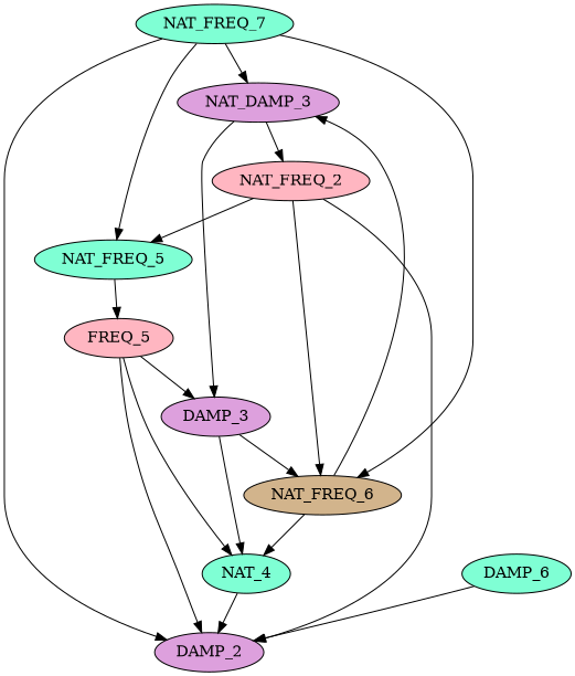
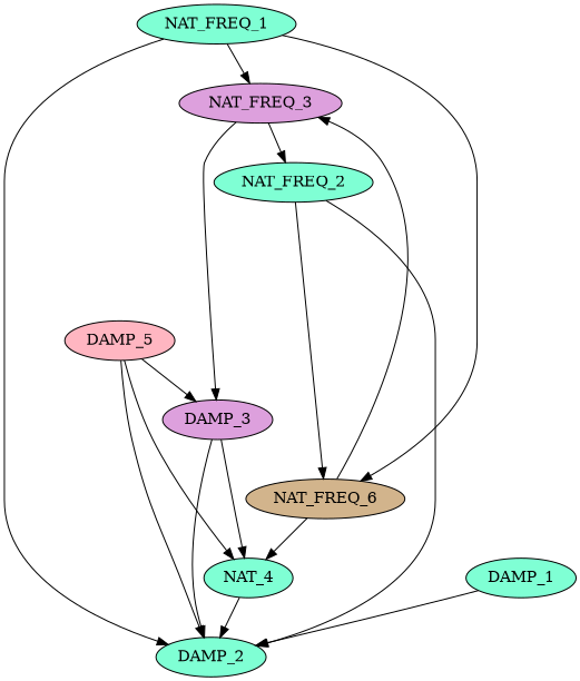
  strict digraph {
    node [fillcolor=aquamarine style=filled]
-   NAT_FREQ_3 [fillcolor=plum label=NAT_DAMP_3]
-   NAT_FREQ_1 [label=NAT_FREQ_7]
+   NAT_FREQ_3 [fillcolor=plum]
+   NAT_FREQ_1
    n3 [fillcolor=tan label=NAT_FREQ_6]
-   NAT_FREQ_5
-   DAMP_2 [fillcolor=plum]
+   DAMP_2
    DAMP_3 [fillcolor=plum]
-   NAT_FREQ_2 [fillcolor=lightpink]
+   NAT_FREQ_2
    n8 [label=NAT_4]
-   DAMP_5 [fillcolor=lightpink label=FREQ_5]
-   DAMP_1 [label=DAMP_6]
+   DAMP_5 [fillcolor=lightpink]
+   DAMP_1
    NAT_FREQ_3 -> DAMP_3
    NAT_FREQ_3 -> NAT_FREQ_2
    NAT_FREQ_1 -> NAT_FREQ_3
    NAT_FREQ_1 -> n3
-   NAT_FREQ_1 -> NAT_FREQ_5
    NAT_FREQ_1 -> DAMP_2
    n3 -> NAT_FREQ_3
    n3 -> n8
-   NAT_FREQ_5 -> DAMP_5
-   DAMP_3 -> n3
+   DAMP_3 -> DAMP_2
    DAMP_3 -> n8
    NAT_FREQ_2 -> n3
-   NAT_FREQ_2 -> NAT_FREQ_5
    NAT_FREQ_2 -> DAMP_2
    n8 -> DAMP_2
    DAMP_5 -> DAMP_2
    DAMP_5 -> DAMP_3
    DAMP_5 -> n8
    DAMP_1 -> DAMP_2
  }
